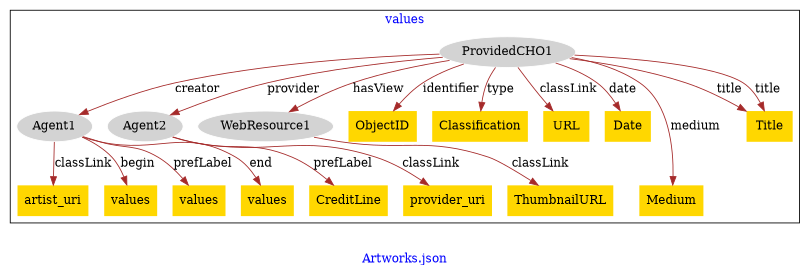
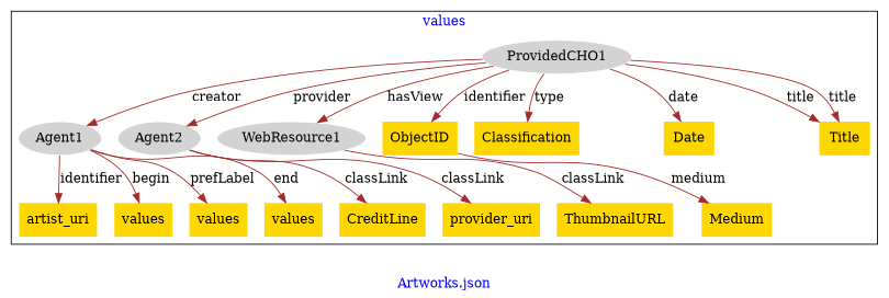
  digraph {
    fontcolor=blue
    label="Artworks.json"
    remincross=true
    node [fillcolor=gold style=filled shape=plaintext]
    edge [color=brown fontcolor=black]
    n1 [color=white fillcolor=lightgray label=ProvidedCHO1 shape=""]
    n2 [color=white fillcolor=lightgray label=Agent1 shape=""]
    n3 [color=white fillcolor=lightgray label=Agent2 shape=""]
    n4 [color=white fillcolor=lightgray label=WebResource1 shape=""]
    n5 [label=CreditLine]
    n6 [label=provider_uri]
    n7 [label=ObjectID]
    n8 [label=Classification]
    n9 [label=artist_uri]
-   n10 [label=URL]
    n11 [label=ThumbnailURL]
    n12 [label=values]
    n13 [label=Date]
    n14 [label=values]
    n15 [label=Medium]
    n16 [label=values]
    n17 [label=Title]
    subgraph cluster_1 {
      label=values
      n1
      n2
      n3
      n4
      n5
      n6
      n7
      n8
      n9
-     n10
      n11
      n12
      n13
      n14
      n15
      n16
      n17
    }
    n1 -> n2 [label=creator]
    n1 -> n3 [label=provider]
    n1 -> n4 [label=hasView]
    n1 -> n7 [label=identifier]
    n1 -> n8 [label=type]
-   n1 -> n10 [label=classLink]
    n1 -> n13 [label=date]
-   n1 -> n15 [label=medium]
+   n7 -> n15 [label=medium]
    n1 -> n17 [label=title]
    n1 -> n17 [label=title]
-   n2 -> n9 [label=classLink]
+   n2 -> n9 [label=identifier]
    n2 -> n12 [label=begin]
    n2 -> n14 [label=prefLabel]
    n2 -> n16 [label=end]
-   n3 -> n5 [label=prefLabel]
+   n3 -> n5 [label=classLink]
    n3 -> n6 [label=classLink]
    n4 -> n11 [label=classLink]
  }
